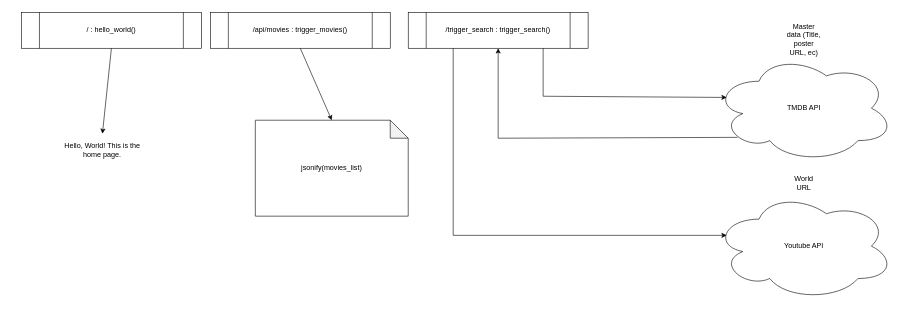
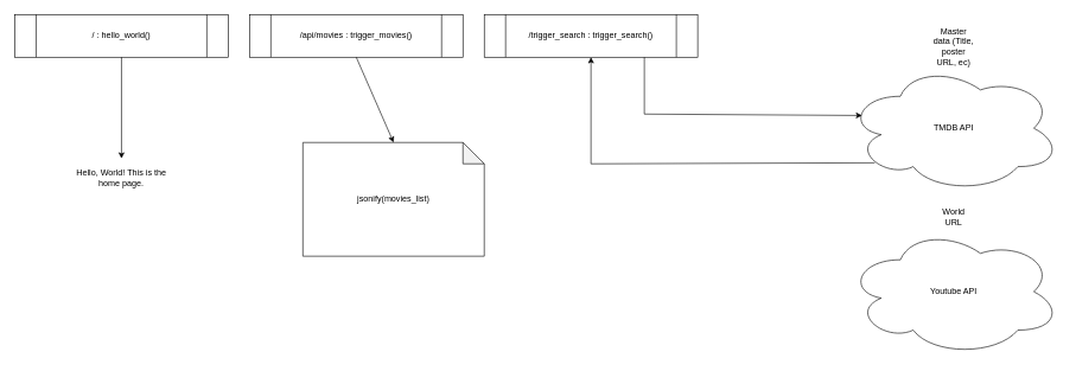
  <mxCell id="0" />
  <mxCell id="1" parent="0" />
  <mxCell id="2" value="/trigger_search&amp;nbsp;: trigger_search()" style="shape=process;whiteSpace=wrap;html=1;backgroundOutline=1;" vertex="1" parent="1"><mxGeometry x="680" y="20" width="300" height="60" as="geometry" /></mxCell>
- <mxCell id="3" value="/ : hello_world()" style="shape=process;whiteSpace=wrap;html=1;backgroundOutline=1;" vertex="1" parent="1"><mxGeometry x="35" y="20" width="300" height="60" as="geometry" /></mxCell>
+ <mxCell id="3" value="/ : hello_world()" style="shape=process;whiteSpace=wrap;html=1;backgroundOutline=1;" vertex="1" parent="1"><mxGeometry x="20" y="20" width="300" height="60" as="geometry" /></mxCell>
  <mxCell id="4" value="/api/movies&amp;nbsp;:&amp;nbsp;trigger_movies&lt;span style=&quot;background-color: initial;&quot;&gt;()&lt;/span&gt;" style="shape=process;whiteSpace=wrap;html=1;backgroundOutline=1;" vertex="1" parent="1"><mxGeometry x="350" y="20" width="300" height="60" as="geometry" /></mxCell>
  <mxCell id="5" value="jsonify(movies_list)" style="shape=note;whiteSpace=wrap;html=1;backgroundOutline=1;darkOpacity=0.05;" vertex="1" parent="1"><mxGeometry x="425" y="200" width="255" height="160" as="geometry" /></mxCell>
  <mxCell id="6" value="" style="endArrow=classic;html=1;rounded=0;exitX=0.5;exitY=1;exitDx=0;exitDy=0;entryX=0.5;entryY=0;entryDx=0;entryDy=0;entryPerimeter=0;" edge="1" parent="1" source="4" target="5"><mxGeometry width="50" height="50" relative="1" as="geometry"><mxPoint x="390" y="290" as="sourcePoint" /><mxPoint x="440" y="240" as="targetPoint" /></mxGeometry></mxCell>
  <mxCell id="7" value="Hello, World! This is the home page." style="text;html=1;strokeColor=none;fillColor=none;align=center;verticalAlign=middle;whiteSpace=wrap;rounded=0;" vertex="1" parent="1"><mxGeometry x="95" y="222.5" width="150" height="55" as="geometry" /></mxCell>
  <mxCell id="8" value="" style="endArrow=classic;html=1;rounded=0;exitX=0.5;exitY=1;exitDx=0;exitDy=0;entryX=0.5;entryY=0;entryDx=0;entryDy=0;" edge="1" parent="1" source="3" target="7"><mxGeometry width="50" height="50" relative="1" as="geometry"><mxPoint x="390" y="280" as="sourcePoint" /><mxPoint x="440" y="230" as="targetPoint" /></mxGeometry></mxCell>
  <mxCell id="9" value="TMDB API" style="ellipse;shape=cloud;whiteSpace=wrap;html=1;" vertex="1" parent="1"><mxGeometry x="1190" y="90" width="300" height="180" as="geometry" /></mxCell>
  <mxCell id="10" value="Youtube API" style="ellipse;shape=cloud;whiteSpace=wrap;html=1;" vertex="1" parent="1"><mxGeometry x="1190" y="320" width="300" height="180" as="geometry" /></mxCell>
  <mxCell id="11" value="" style="endArrow=classic;html=1;rounded=0;exitX=0.75;exitY=1;exitDx=0;exitDy=0;entryX=0.07;entryY=0.4;entryDx=0;entryDy=0;entryPerimeter=0;" edge="1" parent="1" source="2" target="9"><mxGeometry width="50" height="50" relative="1" as="geometry"><mxPoint x="1040" y="280" as="sourcePoint" /><mxPoint x="1090" y="230" as="targetPoint" /><Array as="points"><mxPoint x="905" y="160" /></Array></mxGeometry></mxCell>
  <mxCell id="12" value="" style="endArrow=classic;html=1;rounded=0;exitX=0.13;exitY=0.77;exitDx=0;exitDy=0;exitPerimeter=0;entryX=0.5;entryY=1;entryDx=0;entryDy=0;" edge="1" parent="1" source="9" target="2"><mxGeometry width="50" height="50" relative="1" as="geometry"><mxPoint x="1040" y="280" as="sourcePoint" /><mxPoint x="1090" y="230" as="targetPoint" /><Array as="points"><mxPoint x="830" y="230" /></Array></mxGeometry></mxCell>
- <mxCell id="13" value="" style="endArrow=classic;html=1;rounded=0;entryX=0.07;entryY=0.4;entryDx=0;entryDy=0;entryPerimeter=0;exitX=0.25;exitY=1;exitDx=0;exitDy=0;" edge="1" parent="1" source="2" target="10"><mxGeometry width="50" height="50" relative="1" as="geometry"><mxPoint x="850" y="390" as="sourcePoint" /><mxPoint x="1090" y="230" as="targetPoint" /><Array as="points"><mxPoint x="755" y="392" /></Array></mxGeometry></mxCell>
  <mxCell id="14" value="Master data (Title, poster URL, ec)" style="text;html=1;strokeColor=none;fillColor=none;align=center;verticalAlign=middle;whiteSpace=wrap;rounded=0;" vertex="1" parent="1"><mxGeometry x="1310" y="50" width="60" height="30" as="geometry" /></mxCell>
  <mxCell id="15" value="World URL" style="text;html=1;strokeColor=none;fillColor=none;align=center;verticalAlign=middle;whiteSpace=wrap;rounded=0;" vertex="1" parent="1"><mxGeometry x="1310" y="290" width="60" height="30" as="geometry" /></mxCell>
